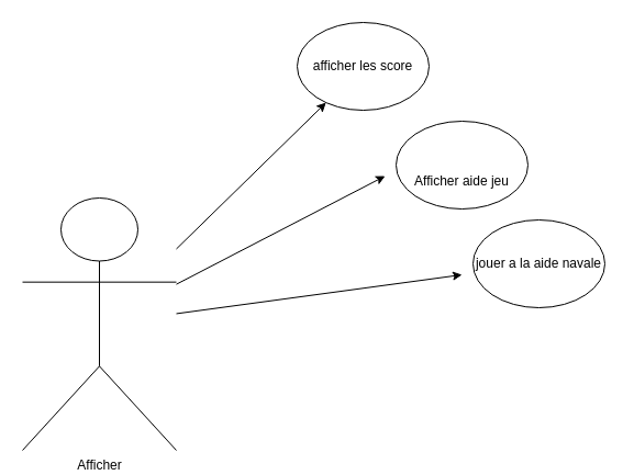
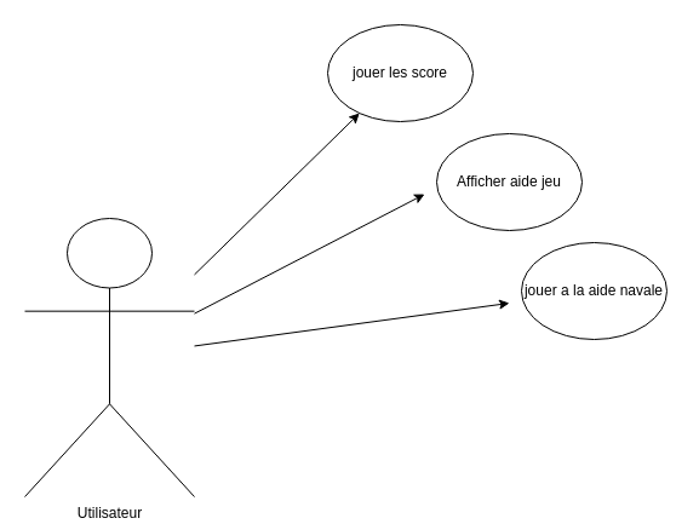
  <mxCell id="0" />
  <mxCell id="1" parent="0" />
- <mxCell id="2" value="Afficher&lt;br&gt;" style="shape=umlActor;verticalLabelPosition=bottom;verticalAlign=top;html=1;outlineConnect=0;" vertex="1" parent="1"><mxGeometry x="20" y="180" width="140" height="230" as="geometry" /></mxCell>
+ <mxCell id="2" value="Utilisateur&lt;br&gt;" style="shape=umlActor;verticalLabelPosition=bottom;verticalAlign=top;html=1;outlineConnect=0;" vertex="1" parent="1"><mxGeometry x="20" y="180" width="140" height="230" as="geometry" /></mxCell>
  <mxCell id="3" value="" style="endArrow=classic;html=1;" edge="1" parent="1" source="2"><mxGeometry width="50" height="50" relative="1" as="geometry"><mxPoint x="490" y="300" as="sourcePoint" /><mxPoint x="350" y="160" as="targetPoint" /></mxGeometry></mxCell>
  <mxCell id="4" value="" style="ellipse;whiteSpace=wrap;html=1;" vertex="1" parent="1"><mxGeometry x="360" y="110" width="120" height="80" as="geometry" /></mxCell>
- <mxCell id="5" value="Afficher aide jeu" style="text;html=1;strokeColor=none;fillColor=none;align=center;verticalAlign=middle;whiteSpace=wrap;rounded=0;" vertex="1" parent="1"><mxGeometry x="370" y="155" width="100" height="20" as="geometry" /></mxCell>
+ <mxCell id="5" value="Afficher aide jeu" style="text;html=1;strokeColor=none;fillColor=none;align=center;verticalAlign=middle;whiteSpace=wrap;rounded=0;" vertex="1" parent="1"><mxGeometry x="370" y="140" width="100" height="20" as="geometry" /></mxCell>
  <mxCell id="6" value="" style="ellipse;whiteSpace=wrap;html=1;" vertex="1" parent="1"><mxGeometry x="430" y="200" width="120" height="80" as="geometry" /></mxCell>
  <mxCell id="7" value="" style="ellipse;whiteSpace=wrap;html=1;" vertex="1" parent="1"><mxGeometry x="270" y="20" width="120" height="80" as="geometry" /></mxCell>
  <mxCell id="8" value="jouer a la aide navale" style="text;html=1;strokeColor=none;fillColor=none;align=center;verticalAlign=middle;whiteSpace=wrap;rounded=0;" vertex="1" parent="1"><mxGeometry x="425" y="230" width="130" height="20" as="geometry" /></mxCell>
- <mxCell id="9" value="afficher les score" style="text;html=1;strokeColor=none;fillColor=none;align=center;verticalAlign=middle;whiteSpace=wrap;rounded=0;" vertex="1" parent="1"><mxGeometry x="280" y="50" width="100" height="20" as="geometry" /></mxCell>
+ <mxCell id="9" value="jouer les score" style="text;html=1;strokeColor=none;fillColor=none;align=center;verticalAlign=middle;whiteSpace=wrap;rounded=0;" vertex="1" parent="1"><mxGeometry x="280" y="50" width="100" height="20" as="geometry" /></mxCell>
  <mxCell id="10" value="" style="endArrow=classic;html=1;" edge="1" parent="1" source="2"><mxGeometry width="50" height="50" relative="1" as="geometry"><mxPoint x="490" y="230" as="sourcePoint" /><mxPoint x="420" y="250" as="targetPoint" /></mxGeometry></mxCell>
  <mxCell id="11" value="" style="endArrow=classic;html=1;" edge="1" parent="1" source="2" target="7"><mxGeometry width="50" height="50" relative="1" as="geometry"><mxPoint x="490" y="230" as="sourcePoint" /><mxPoint x="540" y="180" as="targetPoint" /></mxGeometry></mxCell>
